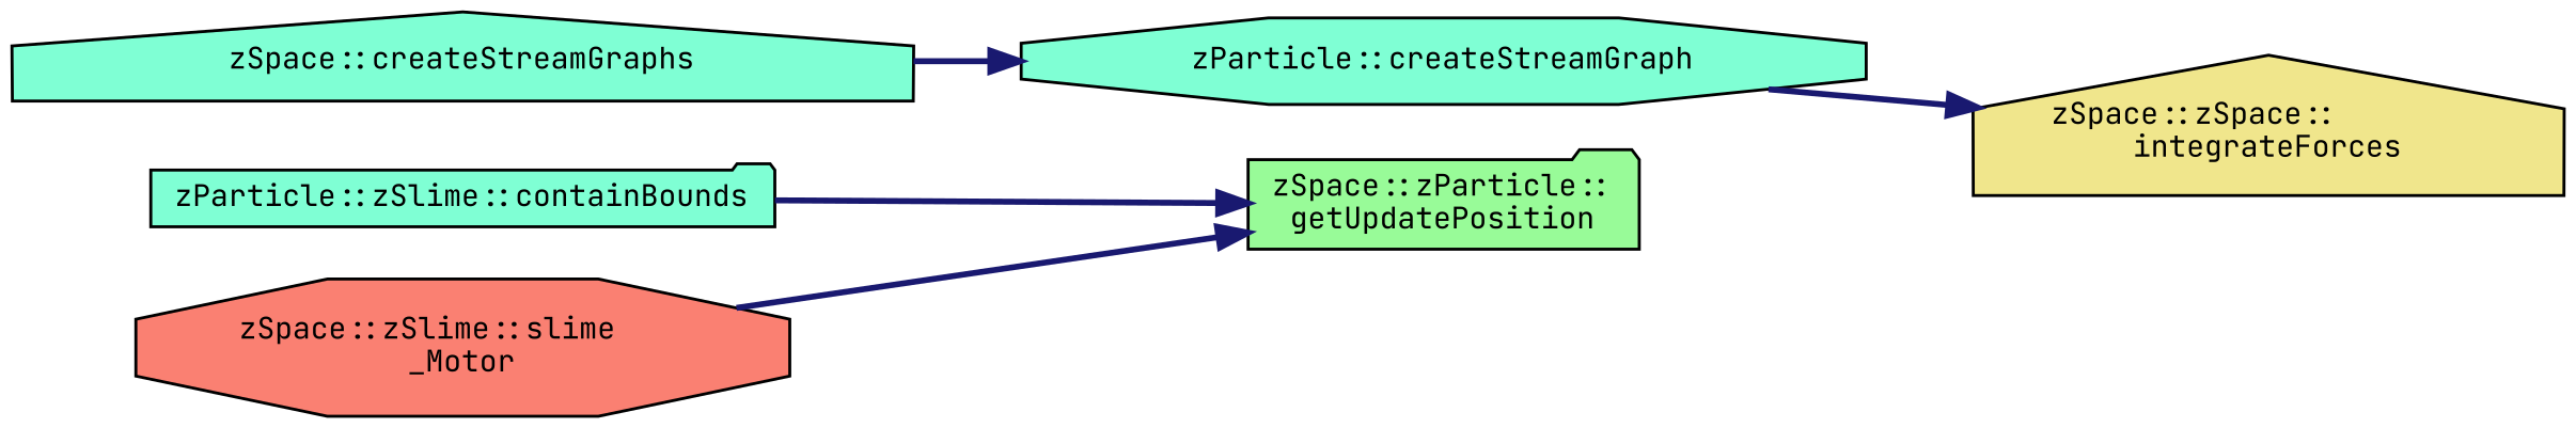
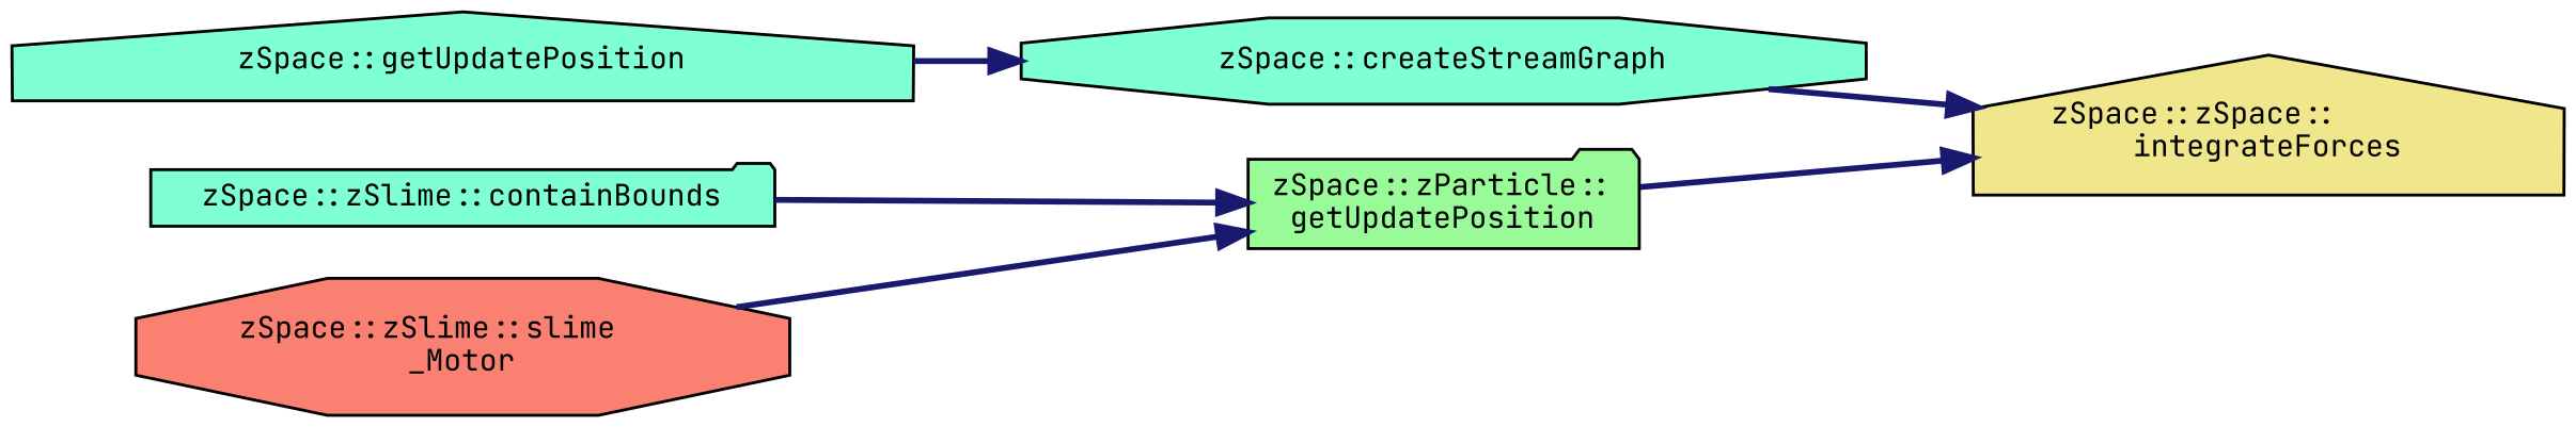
  digraph {
    fontname="JetBrains Mono"
    rankdir=RL
    node [color=black fillcolor=aquamarine fontname="JetBrains Mono" fontsize=10 shape=house style=filled]
    edge [color=midnightblue dir=back fontname="JetBrains Mono" fontsize=10 labelfontname=Helvetica labelfontsize=10 style=bold]
    n1 [fillcolor=khaki fontcolor=black height=0.2 label="zSpace::zSpace::\lintegrateForces" width=0.4]
-   n2 [height=0.2 label="zParticle::createStreamGraph" shape=octagon width=0.4]
+   n2 [height=0.2 label="zSpace::createStreamGraph" shape=octagon width=0.4]
    n3 [fillcolor=palegreen height=0.2 label="zSpace::zParticle::\lgetUpdatePosition" shape=folder width=0.4]
-   n4 [height=0.2 label="zSpace::createStreamGraphs" width=0.4]
-   n5 [height=0.2 label="zParticle::zSlime::containBounds" shape=folder width=0.4]
+   n4 [height=0.2 label="zSpace::getUpdatePosition" width=0.4]
+   n5 [height=0.2 label="zSpace::zSlime::containBounds" shape=folder width=0.4]
    n6 [fillcolor=salmon height=0.2 label="zSpace::zSlime::slime\l_Motor" shape=octagon width=0.4]
    n1 -> n2
+   n1 -> n3
    n2 -> n4
    n3 -> n5
    n3 -> n6
  }
